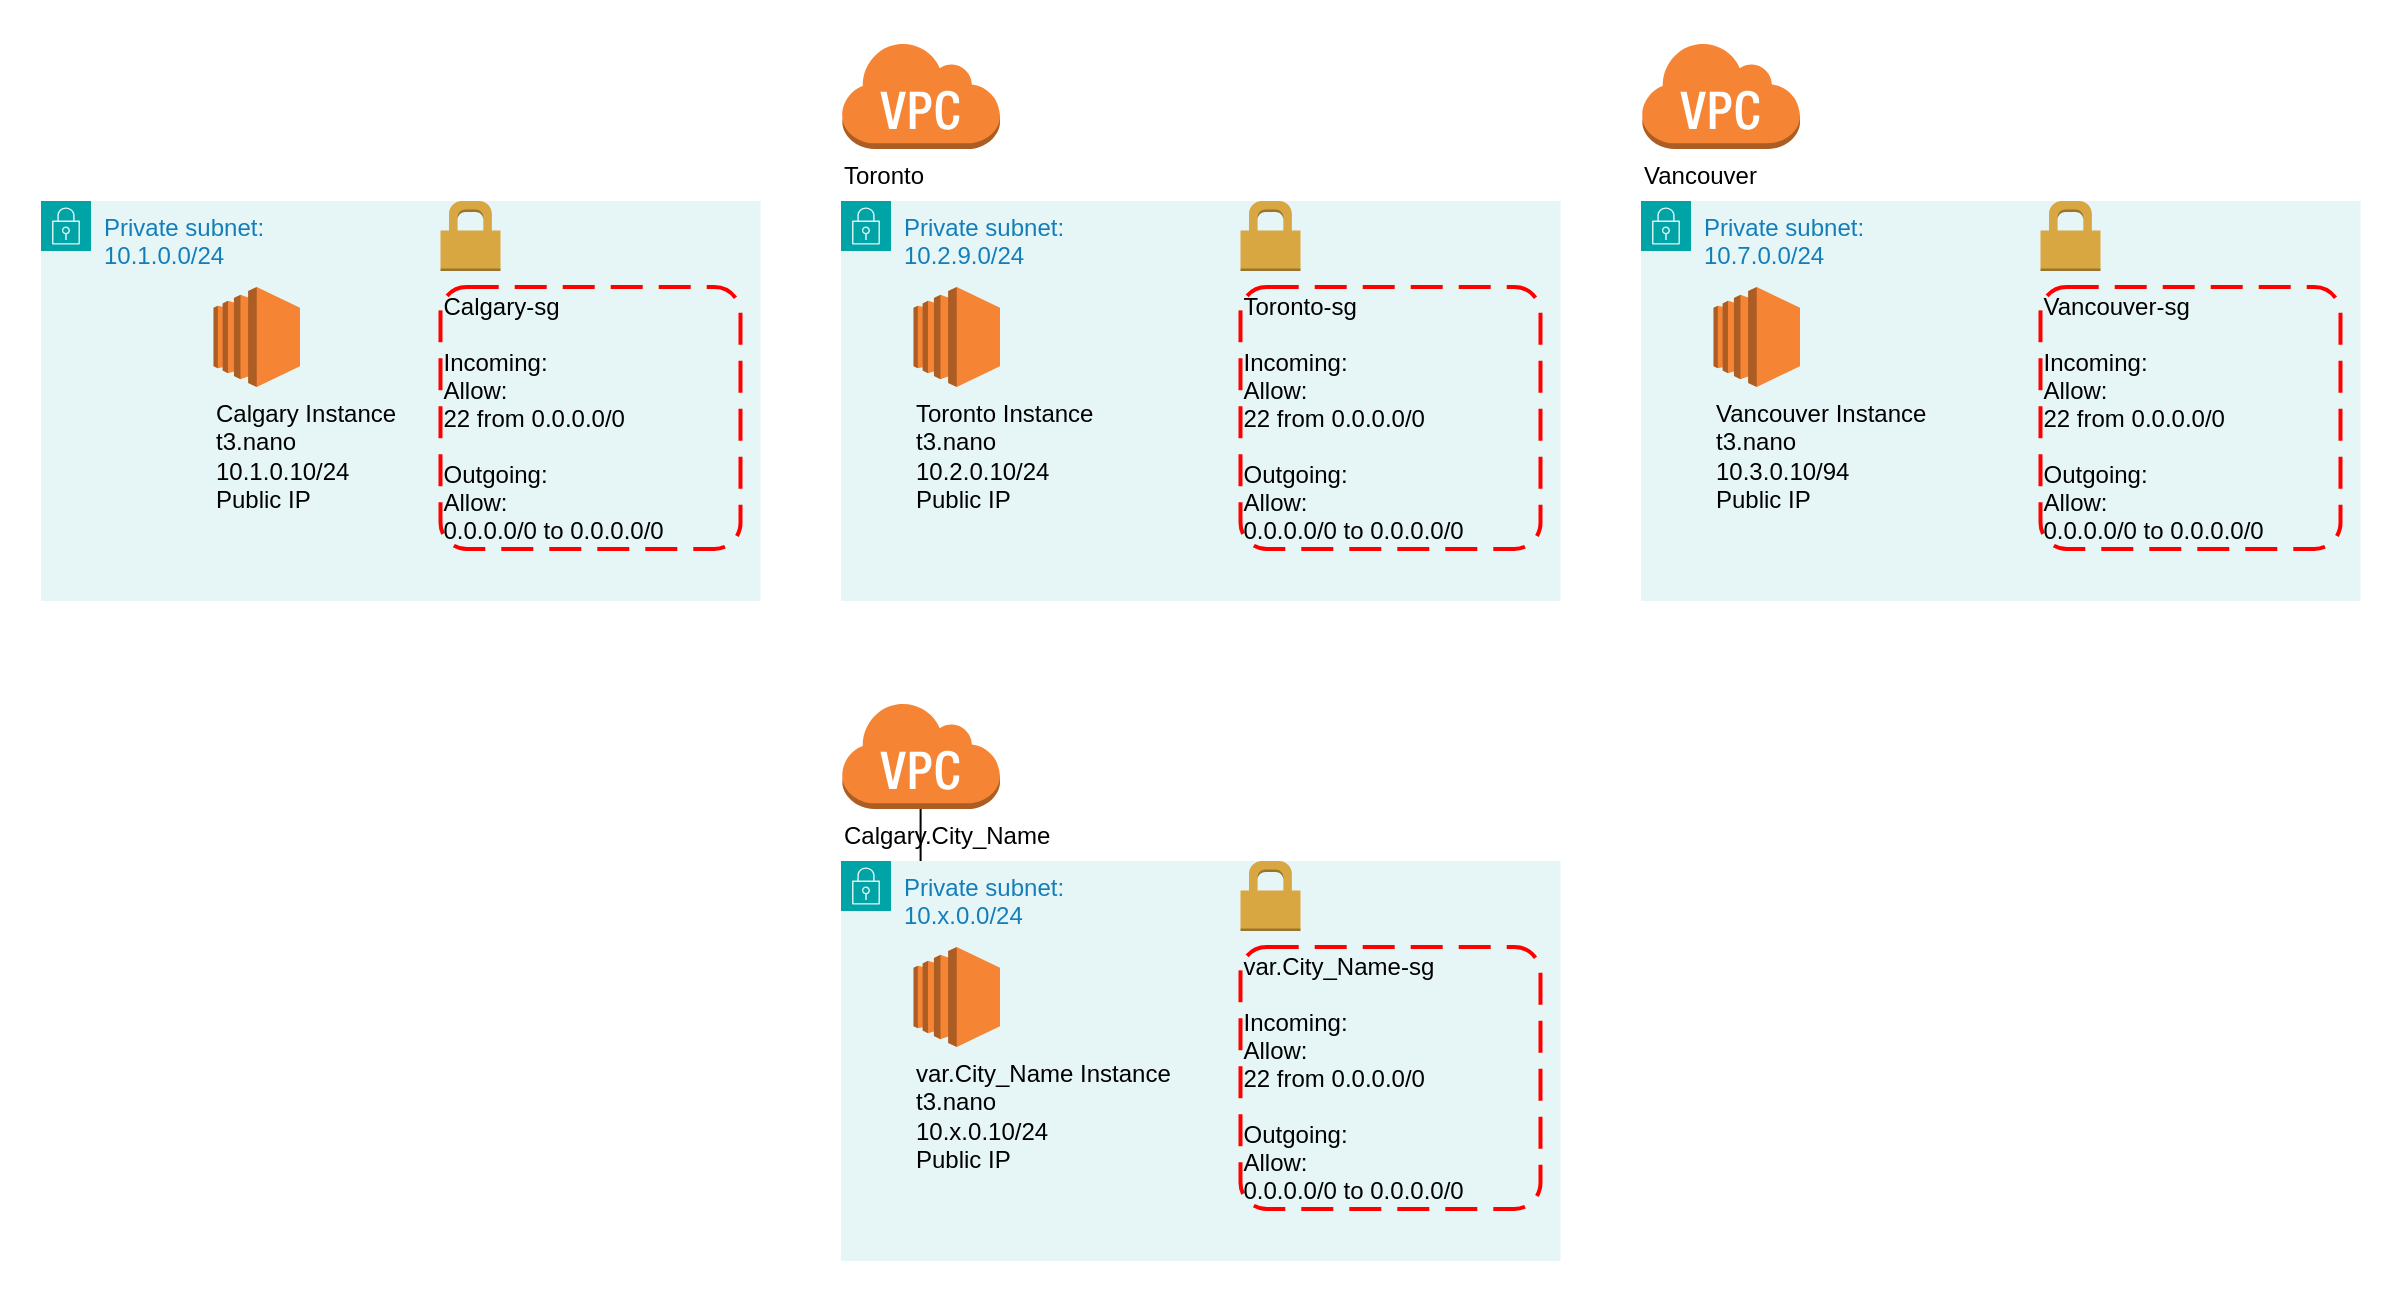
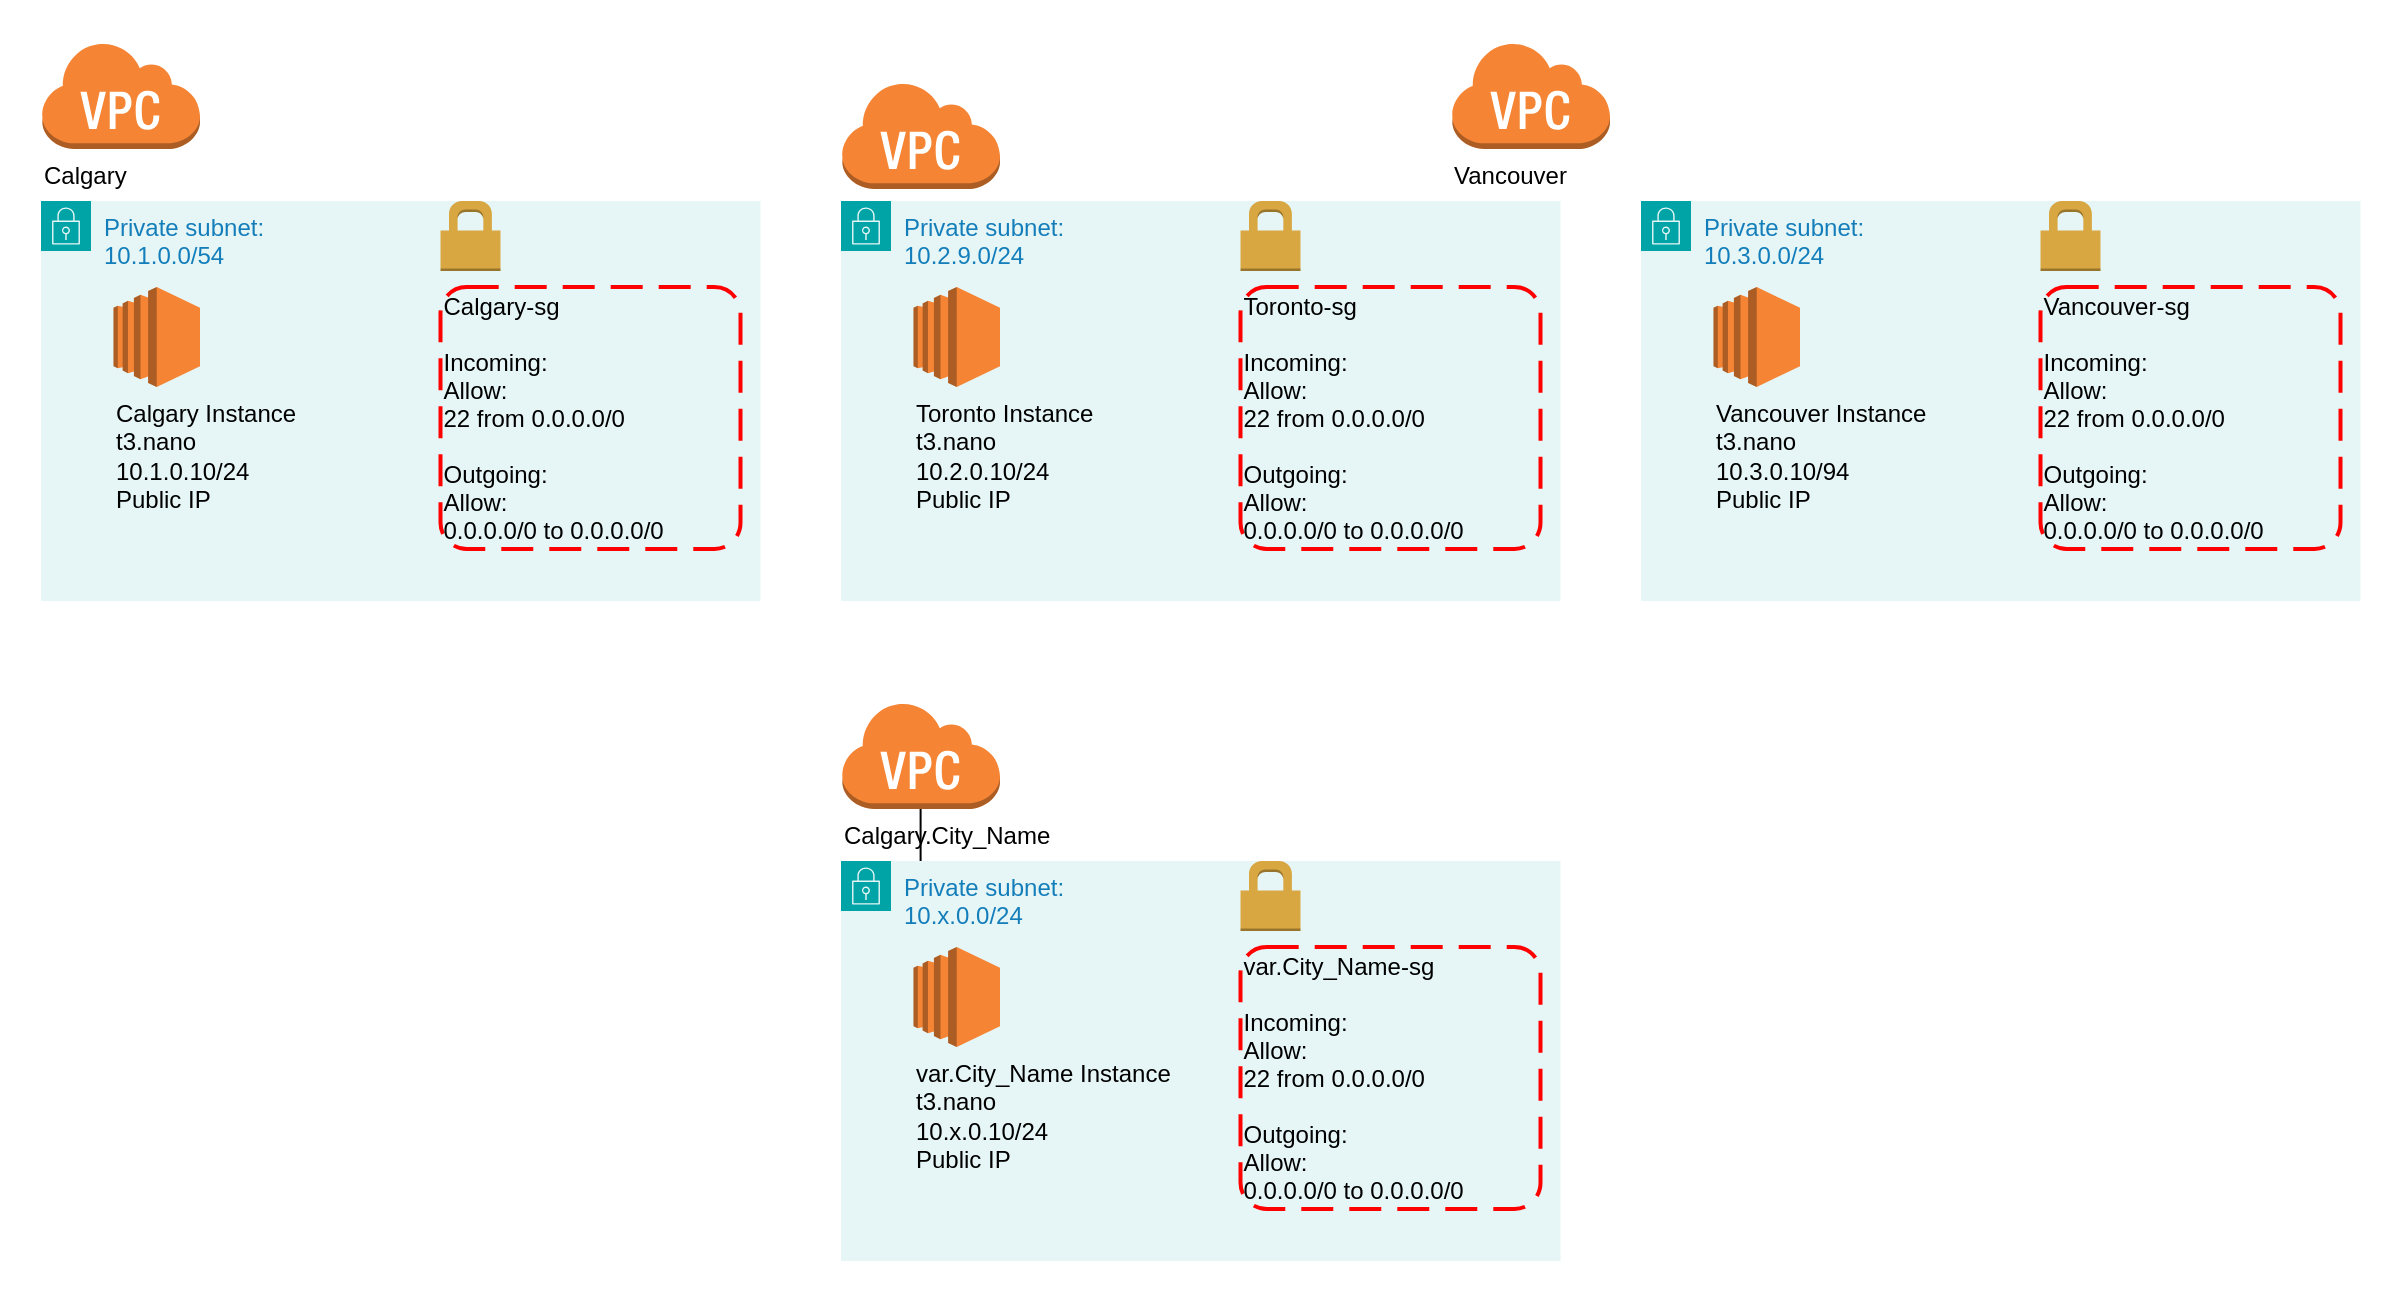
  <mxCell id="0" />
  <mxCell id="1" parent="0" />
- <mxCell id="3" value="Private subnet:&lt;br&gt;10.1.0.0/24" style="points=[[0,0],[0.25,0],[0.5,0],[0.75,0],[1,0],[1,0.25],[1,0.5],[1,0.75],[1,1],[0.75,1],[0.5,1],[0.25,1],[0,1],[0,0.75],[0,0.5],[0,0.25]];outlineConnect=0;gradientColor=none;html=1;whiteSpace=wrap;fontSize=12;fontStyle=0;container=1;pointerEvents=0;collapsible=0;recursiveResize=0;shape=mxgraph.aws4.group;grIcon=mxgraph.aws4.group_security_group;grStroke=0;strokeColor=#00A4A6;fillColor=#E6F6F7;verticalAlign=top;align=left;spacingLeft=30;fontColor=#147EBA;dashed=0;" vertex="1" parent="1"><mxGeometry x="20" y="100" width="359.75" height="200" as="geometry" /></mxCell>
- <mxCell id="4" value="Calgary Instance&lt;br&gt;t3.nano&lt;br&gt;10.1.0.10/24&lt;div&gt;Public IP&lt;/div&gt;" style="outlineConnect=0;dashed=0;verticalLabelPosition=bottom;verticalAlign=top;align=left;html=1;shape=mxgraph.aws3.ec2;fillColor=#F58534;gradientColor=none;" vertex="1" parent="3"><mxGeometry x="86.25" y="43" width="43.25" height="50" as="geometry" /></mxCell>
+ <mxCell id="2" value="Calgary" style="outlineConnect=0;dashed=0;verticalLabelPosition=bottom;verticalAlign=top;align=left;html=1;shape=mxgraph.aws3.virtual_private_cloud;fillColor=#F58534;gradientColor=none;" vertex="1" parent="1"><mxGeometry x="20" y="20" width="79.5" height="54" as="geometry" /></mxCell>
+ <mxCell id="3" value="Private subnet:&lt;br&gt;10.1.0.0/54" style="points=[[0,0],[0.25,0],[0.5,0],[0.75,0],[1,0],[1,0.25],[1,0.5],[1,0.75],[1,1],[0.75,1],[0.5,1],[0.25,1],[0,1],[0,0.75],[0,0.5],[0,0.25]];outlineConnect=0;gradientColor=none;html=1;whiteSpace=wrap;fontSize=12;fontStyle=0;container=1;pointerEvents=0;collapsible=0;recursiveResize=0;shape=mxgraph.aws4.group;grIcon=mxgraph.aws4.group_security_group;grStroke=0;strokeColor=#00A4A6;fillColor=#E6F6F7;verticalAlign=top;align=left;spacingLeft=30;fontColor=#147EBA;dashed=0;" vertex="1" parent="1"><mxGeometry x="20" y="100" width="359.75" height="200" as="geometry" /></mxCell>
+ <mxCell id="4" value="Calgary Instance&lt;br&gt;t3.nano&lt;br&gt;10.1.0.10/24&lt;div&gt;Public IP&lt;/div&gt;" style="outlineConnect=0;dashed=0;verticalLabelPosition=bottom;verticalAlign=top;align=left;html=1;shape=mxgraph.aws3.ec2;fillColor=#F58534;gradientColor=none;" vertex="1" parent="3"><mxGeometry x="36.25" y="43" width="43.25" height="50" as="geometry" /></mxCell>
  <mxCell id="5" value="Calgary-sg&#10;&#10;Incoming:&#10;Allow: &#10;22 from 0.0.0.0/0&#10;&#10;Outgoing:&#10;Allow:&#10;0.0.0.0/0 to 0.0.0.0/0" style="rounded=1;arcSize=10;dashed=1;strokeColor=#ff0000;fillColor=none;gradientColor=none;dashPattern=8 4;strokeWidth=2;align=left;" vertex="1" parent="3"><mxGeometry x="199.75" y="43" width="150" height="131" as="geometry" /></mxCell>
  <mxCell id="6" value="" style="dashed=0;html=1;shape=mxgraph.aws3.permissions;fillColor=#D9A741;gradientColor=none;dashed=0;align=left;" vertex="1" parent="3"><mxGeometry x="199.75" width="30" height="35" as="geometry" /></mxCell>
- <mxCell id="7" value="Toronto" style="outlineConnect=0;dashed=0;verticalLabelPosition=bottom;verticalAlign=top;align=left;html=1;shape=mxgraph.aws3.virtual_private_cloud;fillColor=#F58534;gradientColor=none;" vertex="1" parent="1"><mxGeometry x="420" y="20" width="79.5" height="54" as="geometry" /></mxCell>
+ <mxCell id="7" value="Toronto" style="outlineConnect=0;dashed=0;verticalLabelPosition=bottom;verticalAlign=top;align=left;html=1;shape=mxgraph.aws3.virtual_private_cloud;fillColor=#F58534;gradientColor=none;" vertex="1" parent="1"><mxGeometry x="420" y="40" width="79.5" height="54" as="geometry" /></mxCell>
  <mxCell id="8" value="Private subnet:&lt;br&gt;10.2.9.0/24" style="points=[[0,0],[0.25,0],[0.5,0],[0.75,0],[1,0],[1,0.25],[1,0.5],[1,0.75],[1,1],[0.75,1],[0.5,1],[0.25,1],[0,1],[0,0.75],[0,0.5],[0,0.25]];outlineConnect=0;gradientColor=none;html=1;whiteSpace=wrap;fontSize=12;fontStyle=0;container=1;pointerEvents=0;collapsible=0;recursiveResize=0;shape=mxgraph.aws4.group;grIcon=mxgraph.aws4.group_security_group;grStroke=0;strokeColor=#00A4A6;fillColor=#E6F6F7;verticalAlign=top;align=left;spacingLeft=30;fontColor=#147EBA;dashed=0;" vertex="1" parent="1"><mxGeometry x="420" y="100" width="359.75" height="200" as="geometry" /></mxCell>
  <mxCell id="9" value="Toronto Instance&lt;br&gt;t3.nano&lt;br&gt;10.2.0.10/24&lt;div&gt;Public IP&lt;/div&gt;" style="outlineConnect=0;dashed=0;verticalLabelPosition=bottom;verticalAlign=top;align=left;html=1;shape=mxgraph.aws3.ec2;fillColor=#F58534;gradientColor=none;" vertex="1" parent="8"><mxGeometry x="36.25" y="43" width="43.25" height="50" as="geometry" /></mxCell>
  <mxCell id="10" value="Toronto-sg&#10;&#10;Incoming:&#10;Allow: &#10;22 from 0.0.0.0/0&#10;&#10;Outgoing:&#10;Allow:&#10;0.0.0.0/0 to 0.0.0.0/0" style="rounded=1;arcSize=10;dashed=1;strokeColor=#ff0000;fillColor=none;gradientColor=none;dashPattern=8 4;strokeWidth=2;align=left;" vertex="1" parent="8"><mxGeometry x="199.75" y="43" width="150" height="131" as="geometry" /></mxCell>
  <mxCell id="11" value="" style="dashed=0;html=1;shape=mxgraph.aws3.permissions;fillColor=#D9A741;gradientColor=none;dashed=0;align=left;" vertex="1" parent="8"><mxGeometry x="199.75" width="30" height="35" as="geometry" /></mxCell>
- <mxCell id="12" value="Vancouver" style="outlineConnect=0;dashed=0;verticalLabelPosition=bottom;verticalAlign=top;align=left;html=1;shape=mxgraph.aws3.virtual_private_cloud;fillColor=#F58534;gradientColor=none;" vertex="1" parent="1"><mxGeometry x="820" y="20" width="79.5" height="54" as="geometry" /></mxCell>
- <mxCell id="13" value="Private subnet:&lt;br&gt;10.7.0.0/24" style="points=[[0,0],[0.25,0],[0.5,0],[0.75,0],[1,0],[1,0.25],[1,0.5],[1,0.75],[1,1],[0.75,1],[0.5,1],[0.25,1],[0,1],[0,0.75],[0,0.5],[0,0.25]];outlineConnect=0;gradientColor=none;html=1;whiteSpace=wrap;fontSize=12;fontStyle=0;container=1;pointerEvents=0;collapsible=0;recursiveResize=0;shape=mxgraph.aws4.group;grIcon=mxgraph.aws4.group_security_group;grStroke=0;strokeColor=#00A4A6;fillColor=#E6F6F7;verticalAlign=top;align=left;spacingLeft=30;fontColor=#147EBA;dashed=0;" vertex="1" parent="1"><mxGeometry x="820" y="100" width="359.75" height="200" as="geometry" /></mxCell>
+ <mxCell id="12" value="Vancouver" style="outlineConnect=0;dashed=0;verticalLabelPosition=bottom;verticalAlign=top;align=left;html=1;shape=mxgraph.aws3.virtual_private_cloud;fillColor=#F58534;gradientColor=none;" vertex="1" parent="1"><mxGeometry x="725" y="20" width="79.5" height="54" as="geometry" /></mxCell>
+ <mxCell id="13" value="Private subnet:&lt;br&gt;10.3.0.0/24" style="points=[[0,0],[0.25,0],[0.5,0],[0.75,0],[1,0],[1,0.25],[1,0.5],[1,0.75],[1,1],[0.75,1],[0.5,1],[0.25,1],[0,1],[0,0.75],[0,0.5],[0,0.25]];outlineConnect=0;gradientColor=none;html=1;whiteSpace=wrap;fontSize=12;fontStyle=0;container=1;pointerEvents=0;collapsible=0;recursiveResize=0;shape=mxgraph.aws4.group;grIcon=mxgraph.aws4.group_security_group;grStroke=0;strokeColor=#00A4A6;fillColor=#E6F6F7;verticalAlign=top;align=left;spacingLeft=30;fontColor=#147EBA;dashed=0;" vertex="1" parent="1"><mxGeometry x="820" y="100" width="359.75" height="200" as="geometry" /></mxCell>
  <mxCell id="14" value="Vancouver Instance&lt;br&gt;t3.nano&lt;br&gt;10.3.0.10/94&lt;div&gt;Public IP&lt;/div&gt;" style="outlineConnect=0;dashed=0;verticalLabelPosition=bottom;verticalAlign=top;align=left;html=1;shape=mxgraph.aws3.ec2;fillColor=#F58534;gradientColor=none;" vertex="1" parent="13"><mxGeometry x="36.25" y="43" width="43.25" height="50" as="geometry" /></mxCell>
  <mxCell id="15" value="Vancouver-sg&#10;&#10;Incoming:&#10;Allow: &#10;22 from 0.0.0.0/0&#10;&#10;Outgoing:&#10;Allow:&#10;0.0.0.0/0 to 0.0.0.0/0" style="rounded=1;arcSize=10;dashed=1;strokeColor=#ff0000;fillColor=none;gradientColor=none;dashPattern=8 4;strokeWidth=2;align=left;" vertex="1" parent="13"><mxGeometry x="199.75" y="43" width="150" height="131" as="geometry" /></mxCell>
  <mxCell id="16" value="" style="dashed=0;html=1;shape=mxgraph.aws3.permissions;fillColor=#D9A741;gradientColor=none;dashed=0;align=left;" vertex="1" parent="13"><mxGeometry x="199.75" width="30" height="35" as="geometry" /></mxCell>
  <mxCell id="17" value="" style="edgeStyle=orthogonalEdgeStyle;rounded=0;orthogonalLoop=1;jettySize=auto;html=1;align=left;" edge="1" parent="1" source="18" target="20"><mxGeometry relative="1" as="geometry" /></mxCell>
  <mxCell id="18" value="Calgary.City_Name" style="outlineConnect=0;dashed=0;verticalLabelPosition=bottom;verticalAlign=top;align=left;html=1;shape=mxgraph.aws3.virtual_private_cloud;fillColor=#F58534;gradientColor=none;" vertex="1" parent="1"><mxGeometry x="420" y="350" width="79.5" height="54" as="geometry" /></mxCell>
  <mxCell id="19" value="Private subnet:&lt;br&gt;10.x.0.0/24" style="points=[[0,0],[0.25,0],[0.5,0],[0.75,0],[1,0],[1,0.25],[1,0.5],[1,0.75],[1,1],[0.75,1],[0.5,1],[0.25,1],[0,1],[0,0.75],[0,0.5],[0,0.25]];outlineConnect=0;gradientColor=none;html=1;whiteSpace=wrap;fontSize=12;fontStyle=0;container=1;pointerEvents=0;collapsible=0;recursiveResize=0;shape=mxgraph.aws4.group;grIcon=mxgraph.aws4.group_security_group;grStroke=0;strokeColor=#00A4A6;fillColor=#E6F6F7;verticalAlign=top;align=left;spacingLeft=30;fontColor=#147EBA;dashed=0;" vertex="1" parent="1"><mxGeometry x="420" y="430" width="359.75" height="200" as="geometry" /></mxCell>
  <mxCell id="20" value="var.City_Name Instance&lt;br&gt;t3.nano&lt;br&gt;10.x.0.10/24&lt;div&gt;Public IP&lt;/div&gt;" style="outlineConnect=0;dashed=0;verticalLabelPosition=bottom;verticalAlign=top;align=left;html=1;shape=mxgraph.aws3.ec2;fillColor=#F58534;gradientColor=none;" vertex="1" parent="19"><mxGeometry x="36.25" y="43" width="43.25" height="50" as="geometry" /></mxCell>
  <mxCell id="21" value="var.City_Name-sg&#10;&#10;Incoming:&#10;Allow: &#10;22 from 0.0.0.0/0&#10;&#10;Outgoing:&#10;Allow:&#10;0.0.0.0/0 to 0.0.0.0/0" style="rounded=1;arcSize=10;dashed=1;strokeColor=#ff0000;fillColor=none;gradientColor=none;dashPattern=8 4;strokeWidth=2;align=left;" vertex="1" parent="19"><mxGeometry x="199.75" y="43" width="150" height="131" as="geometry" /></mxCell>
  <mxCell id="22" value="" style="dashed=0;html=1;shape=mxgraph.aws3.permissions;fillColor=#D9A741;gradientColor=none;dashed=0;align=left;" vertex="1" parent="19"><mxGeometry x="199.75" width="30" height="35" as="geometry" /></mxCell>
